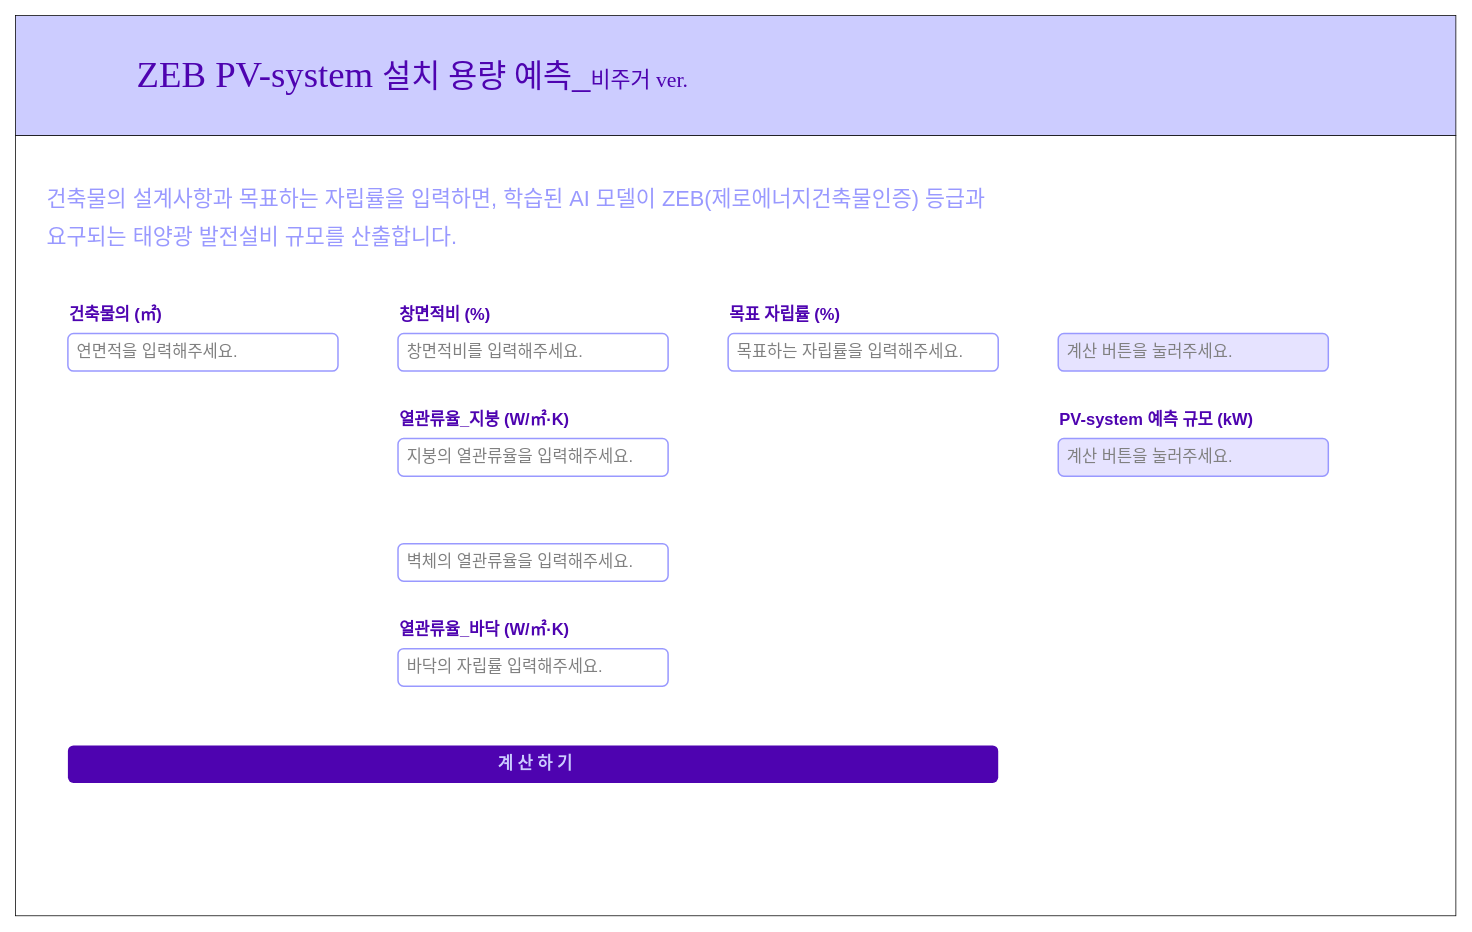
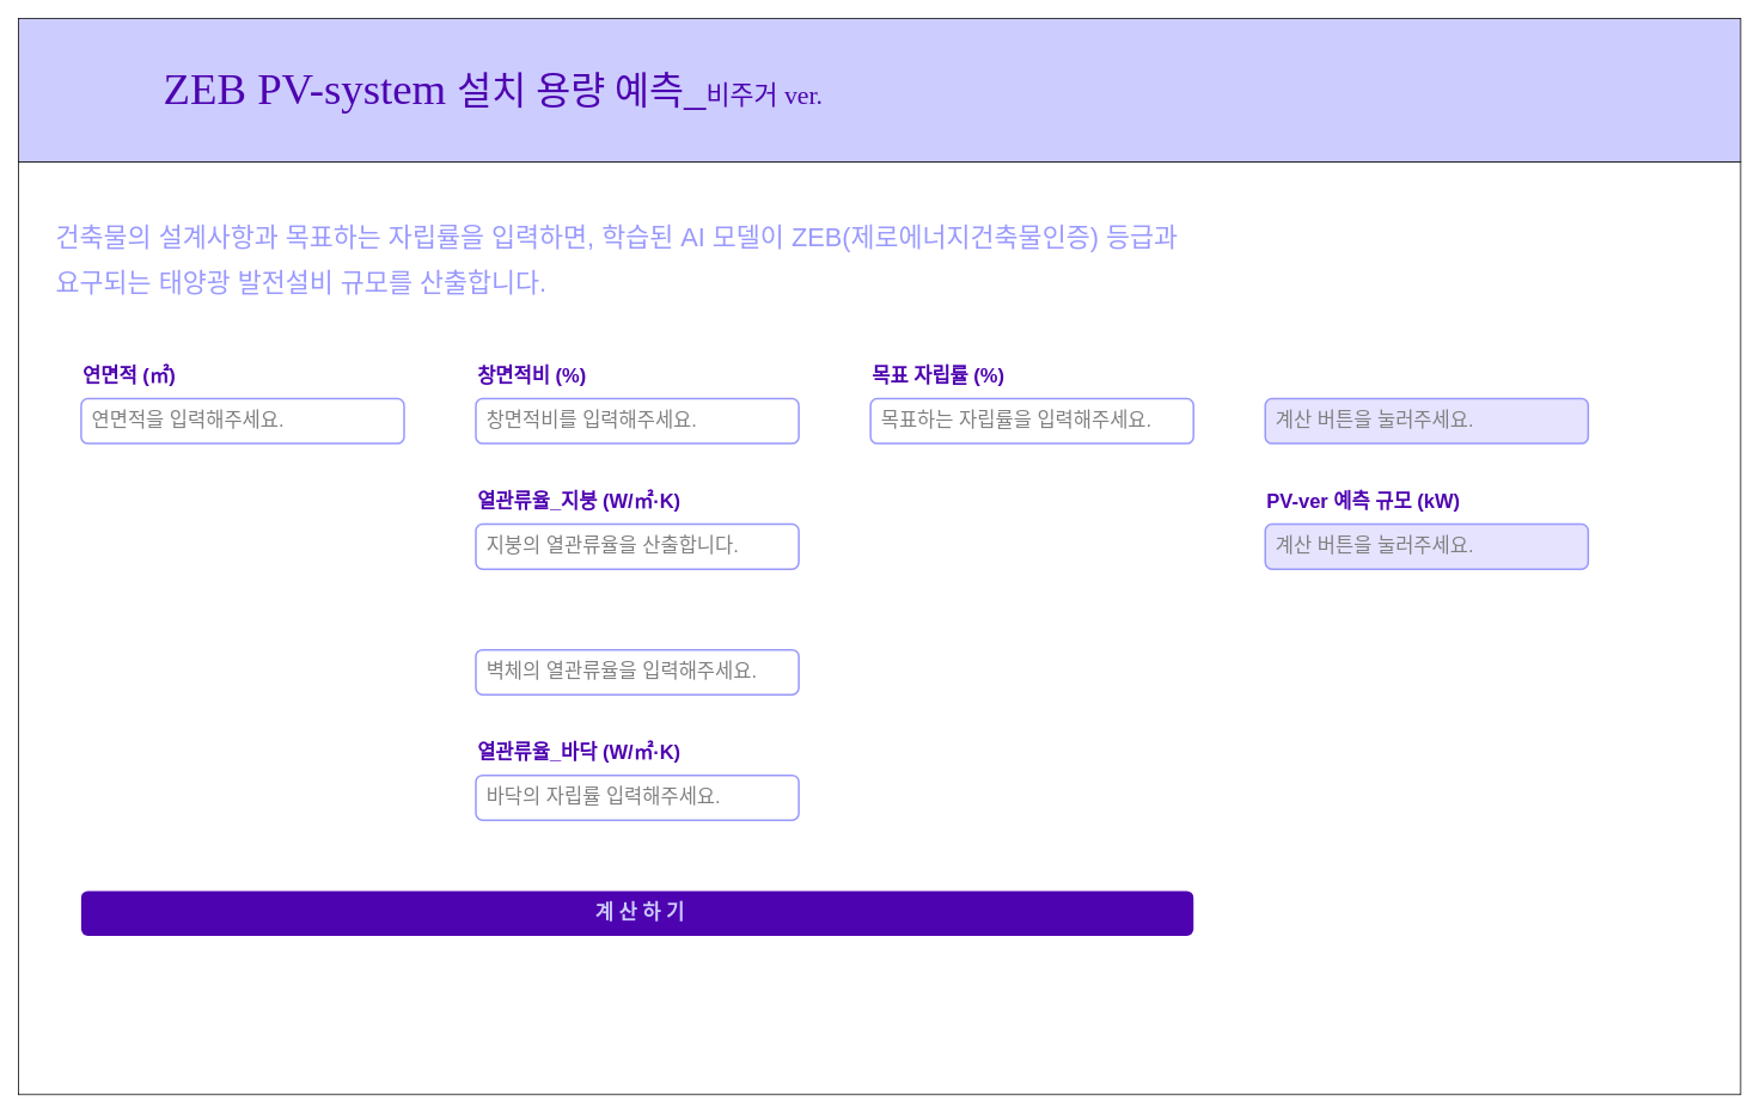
  <mxCell id="0" />
  <mxCell id="1" parent="0" />
  <mxCell id="2" value="" style="rounded=0;whiteSpace=wrap;html=1;container=0;" parent="1" vertex="1"><mxGeometry x="20" y="180" width="1920" height="1040" as="geometry" /></mxCell>
  <mxCell id="3" value="&lt;font style=&quot;font-size: 29px;&quot;&gt;&lt;span&gt;건축물의 설계사항과 목표하는 자립률을 입력하면,&amp;nbsp;&lt;/span&gt;&lt;/font&gt;&lt;font style=&quot;background-color: initial; font-size: 29px;&quot;&gt;학습된 AI 모델이 ZEB(제로에너지건축물인증) 등급과 요구되는 태양광 발전&lt;/font&gt;&lt;span style=&quot;background-color: initial; font-size: 29px;&quot;&gt;설비 규모를 산출합니다.&lt;/span&gt;" style="text;html=1;align=left;verticalAlign=top;whiteSpace=wrap;rounded=0;fontSize=42;fontColor=#9999FF;fontStyle=0;container=0;" parent="1" vertex="1"><mxGeometry x="60" y="229" width="1270" height="120" as="geometry" /></mxCell>
  <mxCell id="4" value="&lt;font color=&quot;#ccccff&quot; style=&quot;font-size: 22px;&quot;&gt;&lt;b&gt;&amp;nbsp;계 산 하 기&lt;/b&gt;&lt;/font&gt;" style="rounded=1;whiteSpace=wrap;html=1;strokeColor=none;container=0;movable=1;resizable=1;rotatable=1;deletable=1;editable=1;locked=0;connectable=1;strokeWidth=2;fillColor=#4E03B0;" parent="1" vertex="1"><mxGeometry x="90" y="993" width="1240" height="50" as="geometry" /></mxCell>
  <mxCell id="5" value="" style="rounded=0;whiteSpace=wrap;html=1;container=0;fillColor=#CCCCFF;" parent="1" vertex="1"><mxGeometry x="20" y="20" width="1920" height="160" as="geometry" /></mxCell>
  <mxCell id="6" value="&lt;font style=&quot;font-size: 49px;&quot;&gt;ZEB PV-system &lt;/font&gt;&lt;font style=&quot;font-size: 42px;&quot;&gt;설치 용량 예측&lt;/font&gt;&lt;font style=&quot;font-size: 49px;&quot;&gt;_&lt;/font&gt;&lt;font style=&quot;font-size: 29px;&quot;&gt;비주거 ver.&lt;/font&gt;" style="text;html=1;align=left;verticalAlign=middle;whiteSpace=wrap;rounded=0;horizontal=1;fontFamily=Tahoma;fontColor=#4E03B0;container=0;" parent="1" vertex="1"><mxGeometry x="180" y="85" width="1530" height="30" as="geometry" /></mxCell>
  <mxCell id="7" value="" style="rounded=1;whiteSpace=wrap;html=1;strokeColor=#9999FF;strokeWidth=2;container=0;movable=1;resizable=1;rotatable=1;deletable=1;editable=1;locked=0;connectable=1;" parent="1" vertex="1"><mxGeometry x="90" y="444" width="360" height="50" as="geometry" /></mxCell>
- <mxCell id="8" value="&lt;font color=&quot;#4e03b0&quot;&gt;건축물의 (㎡)&lt;/font&gt;" style="text;html=1;align=left;verticalAlign=middle;whiteSpace=wrap;rounded=0;fontSize=22;fontStyle=1;container=0;movable=1;resizable=1;rotatable=1;deletable=1;editable=1;locked=0;connectable=1;" parent="1" vertex="1"><mxGeometry x="90" y="404" width="330" height="30" as="geometry" /></mxCell>
+ <mxCell id="8" value="&lt;font color=&quot;#4e03b0&quot;&gt;연면적 (㎡)&lt;/font&gt;" style="text;html=1;align=left;verticalAlign=middle;whiteSpace=wrap;rounded=0;fontSize=22;fontStyle=1;container=0;movable=1;resizable=1;rotatable=1;deletable=1;editable=1;locked=0;connectable=1;" parent="1" vertex="1"><mxGeometry x="90" y="404" width="330" height="30" as="geometry" /></mxCell>
  <mxCell id="9" value="&lt;font color=&quot;#808080&quot; style=&quot;font-size: 22px;&quot;&gt;연면적을 입력해주세요.&lt;/font&gt;" style="text;html=1;align=left;verticalAlign=middle;whiteSpace=wrap;rounded=0;container=0;movable=1;resizable=1;rotatable=1;deletable=1;editable=1;locked=0;connectable=1;" parent="1" vertex="1"><mxGeometry x="100" y="454" width="360" height="30" as="geometry" /></mxCell>
  <mxCell id="10" value="" style="rounded=1;whiteSpace=wrap;html=1;strokeColor=#9999FF;container=0;movable=1;resizable=1;rotatable=1;deletable=1;editable=1;locked=0;connectable=1;strokeWidth=2;" parent="1" vertex="1"><mxGeometry x="970" y="444" width="360" height="50" as="geometry" /></mxCell>
  <mxCell id="11" value="&lt;font color=&quot;#4e03b0&quot;&gt;목표 자립률 (%)&lt;/font&gt;" style="text;html=1;align=left;verticalAlign=middle;whiteSpace=wrap;rounded=0;fontSize=22;fontStyle=1;container=0;movable=1;resizable=1;rotatable=1;deletable=1;editable=1;locked=0;connectable=1;" parent="1" vertex="1"><mxGeometry x="970" y="404" width="330" height="30" as="geometry" /></mxCell>
  <mxCell id="12" value="&lt;font color=&quot;#808080&quot; style=&quot;font-size: 22px;&quot;&gt;목표하는 자립률을 입력해주세요.&lt;/font&gt;" style="text;html=1;align=left;verticalAlign=middle;whiteSpace=wrap;rounded=0;container=0;movable=1;resizable=1;rotatable=1;deletable=1;editable=1;locked=0;connectable=1;" parent="1" vertex="1"><mxGeometry x="980" y="454" width="360" height="30" as="geometry" /></mxCell>
  <mxCell id="13" value="" style="rounded=1;whiteSpace=wrap;html=1;strokeColor=#9999FF;container=0;movable=1;resizable=1;rotatable=1;deletable=1;editable=1;locked=0;connectable=1;strokeWidth=2;" parent="1" vertex="1"><mxGeometry x="530" y="444" width="360" height="50" as="geometry" /></mxCell>
  <mxCell id="14" value="&lt;font color=&quot;#4e03b0&quot;&gt;창면적비 (%)&lt;/font&gt;" style="text;html=1;align=left;verticalAlign=middle;whiteSpace=wrap;rounded=0;fontSize=22;fontStyle=1;container=0;movable=1;resizable=1;rotatable=1;deletable=1;editable=1;locked=0;connectable=1;" parent="1" vertex="1"><mxGeometry x="530" y="404" width="330" height="30" as="geometry" /></mxCell>
  <mxCell id="15" value="&lt;font color=&quot;#808080&quot; style=&quot;font-size: 22px;&quot;&gt;창면적비를 입력해주세요.&lt;/font&gt;" style="text;html=1;align=left;verticalAlign=middle;whiteSpace=wrap;rounded=0;container=0;movable=1;resizable=1;rotatable=1;deletable=1;editable=1;locked=0;connectable=1;" parent="1" vertex="1"><mxGeometry x="540" y="454" width="360" height="30" as="geometry" /></mxCell>
  <mxCell id="16" value="" style="rounded=1;whiteSpace=wrap;html=1;strokeColor=#9999FF;container=0;movable=1;resizable=1;rotatable=1;deletable=1;editable=1;locked=0;connectable=1;strokeWidth=2;" parent="1" vertex="1"><mxGeometry x="530" y="584" width="360" height="50" as="geometry" /></mxCell>
  <mxCell id="17" value="&lt;font color=&quot;#4e03b0&quot;&gt;열관류율_지붕 (W/㎡·K)&lt;/font&gt;" style="text;html=1;align=left;verticalAlign=middle;whiteSpace=wrap;rounded=0;fontSize=22;fontStyle=1;container=0;movable=1;resizable=1;rotatable=1;deletable=1;editable=1;locked=0;connectable=1;" parent="1" vertex="1"><mxGeometry x="530" y="544" width="330" height="30" as="geometry" /></mxCell>
- <mxCell id="18" value="&lt;font color=&quot;#808080&quot; style=&quot;font-size: 22px;&quot;&gt;지붕의 열관류율을 입력해주세요.&lt;/font&gt;" style="text;html=1;align=left;verticalAlign=middle;whiteSpace=wrap;rounded=0;container=0;movable=1;resizable=1;rotatable=1;deletable=1;editable=1;locked=0;connectable=1;" parent="1" vertex="1"><mxGeometry x="540" y="594" width="360" height="30" as="geometry" /></mxCell>
+ <mxCell id="18" value="&lt;font color=&quot;#808080&quot; style=&quot;font-size: 22px;&quot;&gt;지붕의 열관류율을 산출합니다.&lt;/font&gt;" style="text;html=1;align=left;verticalAlign=middle;whiteSpace=wrap;rounded=0;container=0;movable=1;resizable=1;rotatable=1;deletable=1;editable=1;locked=0;connectable=1;" parent="1" vertex="1"><mxGeometry x="540" y="594" width="360" height="30" as="geometry" /></mxCell>
  <mxCell id="19" value="" style="rounded=1;whiteSpace=wrap;html=1;strokeColor=#9999FF;container=0;movable=1;resizable=1;rotatable=1;deletable=1;editable=1;locked=0;connectable=1;strokeWidth=2;" parent="1" vertex="1"><mxGeometry x="530" y="724" width="360" height="50" as="geometry" /></mxCell>
  <mxCell id="20" value="&lt;font color=&quot;#808080&quot; style=&quot;font-size: 22px;&quot;&gt;벽체의 열관류율을 입력해주세요.&lt;/font&gt;" style="text;html=1;align=left;verticalAlign=middle;whiteSpace=wrap;rounded=0;container=0;movable=1;resizable=1;rotatable=1;deletable=1;editable=1;locked=0;connectable=1;" parent="1" vertex="1"><mxGeometry x="540" y="734" width="360" height="30" as="geometry" /></mxCell>
  <mxCell id="21" value="" style="rounded=1;whiteSpace=wrap;html=1;strokeColor=#9999FF;container=0;movable=1;resizable=1;rotatable=1;deletable=1;editable=1;locked=0;connectable=1;strokeWidth=2;" parent="1" vertex="1"><mxGeometry x="530" y="864" width="360" height="50" as="geometry" /></mxCell>
  <mxCell id="22" value="&lt;font color=&quot;#4e03b0&quot;&gt;열관류율_바닥 (W/㎡·K)&lt;/font&gt;" style="text;html=1;align=left;verticalAlign=middle;whiteSpace=wrap;rounded=0;fontSize=22;fontStyle=1;container=0;movable=1;resizable=1;rotatable=1;deletable=1;editable=1;locked=0;connectable=1;" parent="1" vertex="1"><mxGeometry x="530" y="824" width="330" height="30" as="geometry" /></mxCell>
  <mxCell id="23" value="&lt;font color=&quot;#808080&quot; style=&quot;font-size: 22px;&quot;&gt;바닥의 자립률 입력해주세요.&lt;/font&gt;" style="text;html=1;align=left;verticalAlign=middle;whiteSpace=wrap;rounded=0;container=0;movable=1;resizable=1;rotatable=1;deletable=1;editable=1;locked=0;connectable=1;" parent="1" vertex="1"><mxGeometry x="540" y="874" width="360" height="30" as="geometry" /></mxCell>
  <mxCell id="24" value="" style="rounded=1;whiteSpace=wrap;html=1;strokeColor=#9999FF;container=0;movable=1;resizable=1;rotatable=1;deletable=1;editable=1;locked=0;connectable=1;strokeWidth=2;fillColor=#E6E3FF;" parent="1" vertex="1"><mxGeometry x="1410" y="444" width="360" height="50" as="geometry" /></mxCell>
  <mxCell id="25" value="&lt;font color=&quot;#808080&quot;&gt;&lt;span style=&quot;font-size: 22px;&quot;&gt;계산 버튼을 눌러주세요.&lt;/span&gt;&lt;/font&gt;" style="text;html=1;align=left;verticalAlign=middle;whiteSpace=wrap;rounded=0;container=0;movable=1;resizable=1;rotatable=1;deletable=1;editable=1;locked=0;connectable=1;" parent="1" vertex="1"><mxGeometry x="1420" y="454" width="360" height="30" as="geometry" /></mxCell>
  <mxCell id="26" value="" style="rounded=1;whiteSpace=wrap;html=1;strokeColor=#9999FF;container=0;movable=1;resizable=1;rotatable=1;deletable=1;editable=1;locked=0;connectable=1;strokeWidth=2;fillColor=#E6E3FF;" parent="1" vertex="1"><mxGeometry x="1410" y="584" width="360" height="50" as="geometry" /></mxCell>
- <mxCell id="27" value="&lt;font color=&quot;#4e03b0&quot;&gt;PV-system 예측 규모 (kW)&lt;/font&gt;" style="text;html=1;align=left;verticalAlign=middle;whiteSpace=wrap;rounded=0;fontSize=22;fontStyle=1;container=0;movable=1;resizable=1;rotatable=1;deletable=1;editable=1;locked=0;connectable=1;" parent="1" vertex="1"><mxGeometry x="1410" y="544" width="360" height="30" as="geometry" /></mxCell>
+ <mxCell id="27" value="&lt;font color=&quot;#4e03b0&quot;&gt;PV-ver 예측 규모 (kW)&lt;/font&gt;" style="text;html=1;align=left;verticalAlign=middle;whiteSpace=wrap;rounded=0;fontSize=22;fontStyle=1;container=0;movable=1;resizable=1;rotatable=1;deletable=1;editable=1;locked=0;connectable=1;" parent="1" vertex="1"><mxGeometry x="1410" y="544" width="360" height="30" as="geometry" /></mxCell>
  <mxCell id="28" value="&lt;font color=&quot;#808080&quot;&gt;&lt;span style=&quot;font-size: 22px;&quot;&gt;계산 버튼을 눌러주세요.&lt;/span&gt;&lt;/font&gt;" style="text;html=1;align=left;verticalAlign=middle;whiteSpace=wrap;rounded=0;container=0;movable=1;resizable=1;rotatable=1;deletable=1;editable=1;locked=0;connectable=1;" parent="1" vertex="1"><mxGeometry x="1420" y="594" width="360" height="30" as="geometry" /></mxCell>
